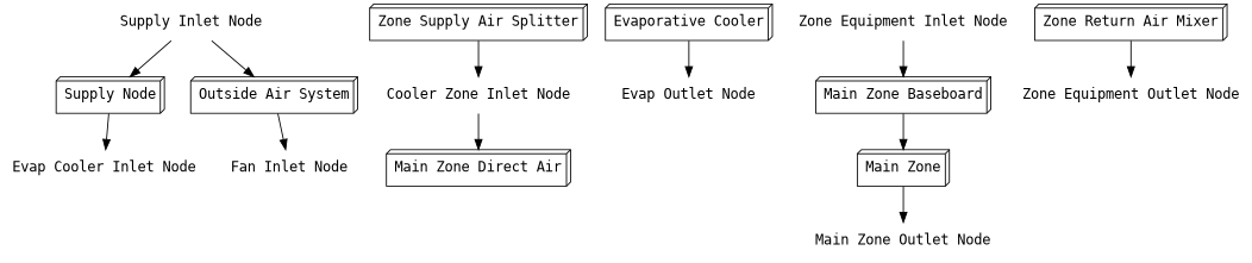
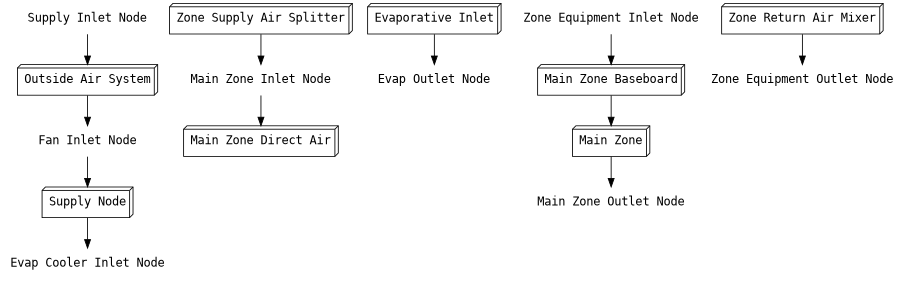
  digraph {
    fontname="DejaVu Sans Mono"
    node [fontname="DejaVu Sans Mono" shape=box3d]
    edge [fontname="DejaVu Sans Mono"]
    n1 [label="Supply Node"]
    n2 [label="Evap Cooler Inlet Node" shape=plaintext]
    n3 [label="Zone Supply Air Splitter"]
-   n4 [label="Cooler Zone Inlet Node" shape=plaintext]
+   n4 [label="Main Zone Inlet Node" shape=plaintext]
    n5 [label="Main Zone Direct Air"]
-   n6 [label="Evaporative Cooler"]
+   n6 [label="Evaporative Inlet"]
    n7 [label="Evap Outlet Node" shape=plaintext]
    n8 [label="Main Zone"]
    n9 [label="Main Zone Outlet Node" shape=plaintext]
    n10 [label="Zone Return Air Mixer"]
    n11 [label="Zone Equipment Outlet Node" shape=plaintext]
    n12 [label="Zone Equipment Inlet Node" shape=plaintext]
    n13 [label="Main Zone Baseboard"]
    n14 [label="Supply Inlet Node" shape=plaintext]
    n15 [label="Outside Air System"]
    n16 [label="Fan Inlet Node" shape=plaintext]
    n1 -> n2
    n3 -> n4
    n4 -> n5
    n6 -> n7
    n8 -> n9
    n10 -> n11
    n12 -> n13
    n13 -> n8
    n14 -> n15
    n15 -> n16
-   n14 -> n1
+   n16 -> n1
  }
